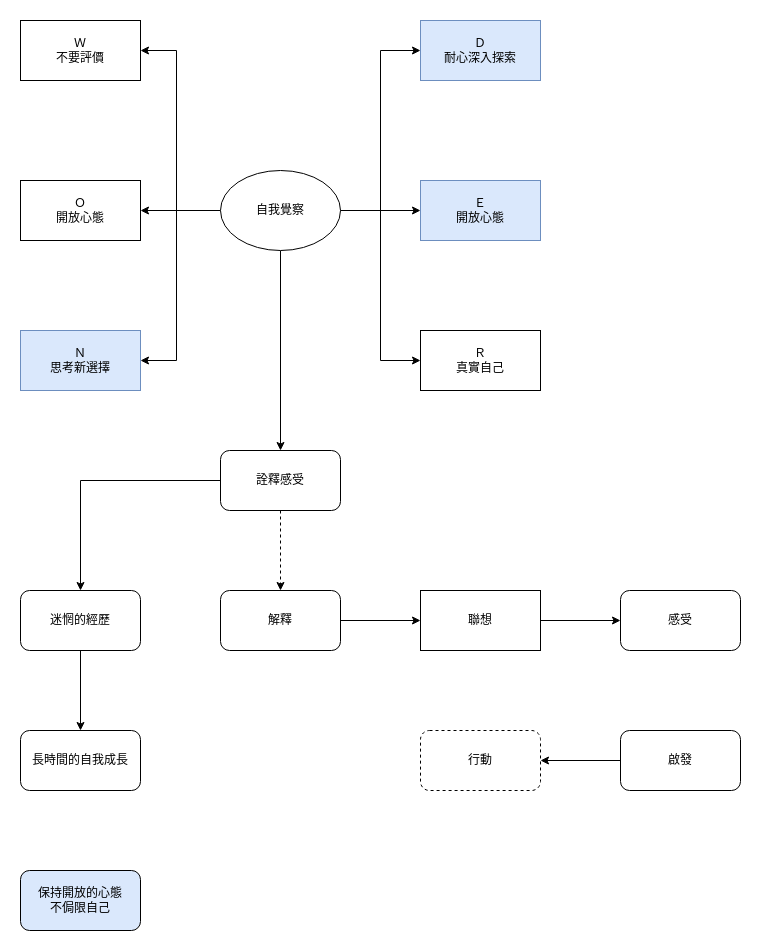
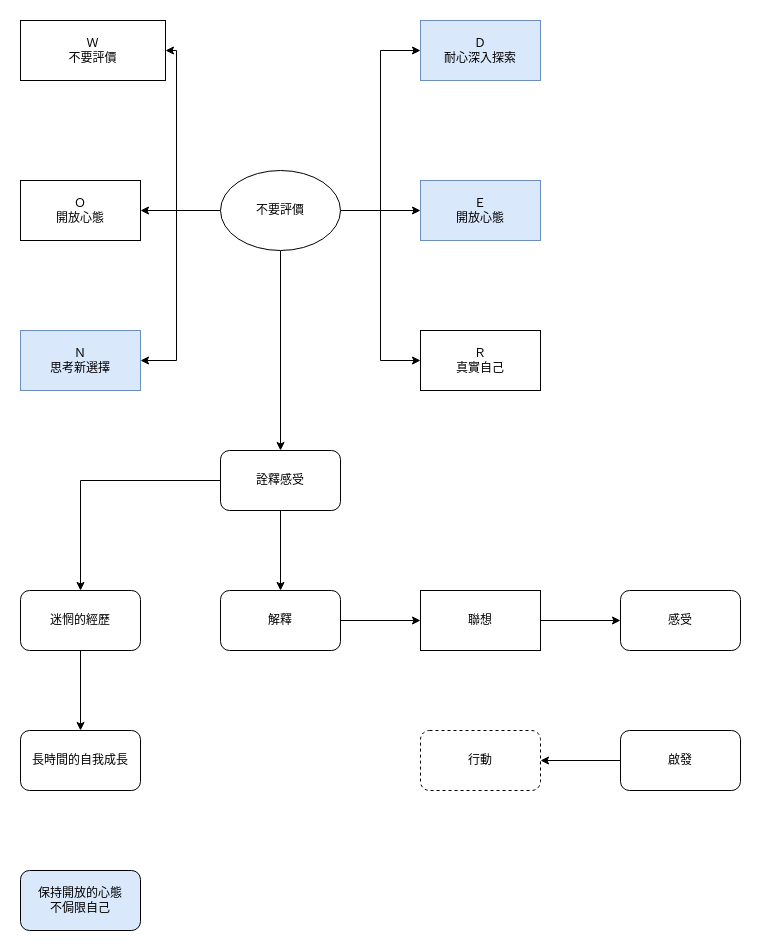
  <mxCell id="0" />
  <mxCell id="1" parent="0" />
  <mxCell id="2" value="" style="edgeStyle=orthogonalEdgeStyle;rounded=0;orthogonalLoop=1;jettySize=auto;html=1;" edge="1" parent="1" source="9" target="10"><mxGeometry relative="1" as="geometry" /></mxCell>
  <mxCell id="3" value="" style="edgeStyle=orthogonalEdgeStyle;rounded=0;orthogonalLoop=1;jettySize=auto;html=1;" edge="1" parent="1" source="9" target="11"><mxGeometry relative="1" as="geometry"><Array as="points"><mxPoint x="176" y="210" /><mxPoint x="176" y="360" /></Array></mxGeometry></mxCell>
  <mxCell id="4" value="" style="edgeStyle=orthogonalEdgeStyle;rounded=0;orthogonalLoop=1;jettySize=auto;html=1;" edge="1" parent="1" source="9" target="12"><mxGeometry relative="1" as="geometry" /></mxCell>
  <mxCell id="5" value="" style="edgeStyle=orthogonalEdgeStyle;rounded=0;orthogonalLoop=1;jettySize=auto;html=1;" edge="1" parent="1" source="9" target="13"><mxGeometry relative="1" as="geometry"><Array as="points"><mxPoint x="176" y="210" /><mxPoint x="176" y="50" /></Array></mxGeometry></mxCell>
  <mxCell id="6" style="edgeStyle=orthogonalEdgeStyle;rounded=0;orthogonalLoop=1;jettySize=auto;html=1;exitX=1;exitY=0.5;exitDx=0;exitDy=0;entryX=0;entryY=0.5;entryDx=0;entryDy=0;" edge="1" parent="1" source="9" target="14"><mxGeometry relative="1" as="geometry" /></mxCell>
  <mxCell id="7" style="edgeStyle=orthogonalEdgeStyle;rounded=0;orthogonalLoop=1;jettySize=auto;html=1;exitX=1;exitY=0.5;exitDx=0;exitDy=0;entryX=0;entryY=0.5;entryDx=0;entryDy=0;" edge="1" parent="1" source="9" target="15"><mxGeometry relative="1" as="geometry" /></mxCell>
  <mxCell id="8" style="edgeStyle=orthogonalEdgeStyle;rounded=0;orthogonalLoop=1;jettySize=auto;html=1;exitX=0.5;exitY=1;exitDx=0;exitDy=0;entryX=0.5;entryY=0;entryDx=0;entryDy=0;" edge="1" parent="1" source="9" target="18"><mxGeometry relative="1" as="geometry" /></mxCell>
- <mxCell id="9" value="自我覺察" style="ellipse;whiteSpace=wrap;html=1;" vertex="1" parent="1"><mxGeometry x="220" y="170" width="120" height="80" as="geometry" /></mxCell>
+ <mxCell id="9" value="不要評價" style="ellipse;whiteSpace=wrap;html=1;" vertex="1" parent="1"><mxGeometry x="220" y="170" width="120" height="80" as="geometry" /></mxCell>
  <mxCell id="10" value="Ｏ&lt;div&gt;開放心態&lt;/div&gt;" style="whiteSpace=wrap;html=1;" vertex="1" parent="1"><mxGeometry x="20" y="180" width="120" height="60" as="geometry" /></mxCell>
  <mxCell id="11" value="Ｎ&lt;div&gt;思考新選擇&lt;/div&gt;" style="whiteSpace=wrap;html=1;fillColor=#dae8fc;strokeColor=#6c8ebf;" vertex="1" parent="1"><mxGeometry x="20" y="330" width="120" height="60" as="geometry" /></mxCell>
  <mxCell id="12" value="Ｅ&lt;div&gt;開放心態&lt;/div&gt;" style="whiteSpace=wrap;html=1;fillColor=#dae8fc;strokeColor=#6c8ebf;" vertex="1" parent="1"><mxGeometry x="420" y="180" width="120" height="60" as="geometry" /></mxCell>
- <mxCell id="13" value="Ｗ&lt;div&gt;不要評價&lt;/div&gt;" style="whiteSpace=wrap;html=1;" vertex="1" parent="1"><mxGeometry x="20" y="20" width="120" height="60" as="geometry" /></mxCell>
+ <mxCell id="13" value="Ｗ&lt;div&gt;不要評價&lt;/div&gt;" style="whiteSpace=wrap;html=1;" vertex="1" parent="1"><mxGeometry x="20" y="20" width="145" height="60" as="geometry" /></mxCell>
  <mxCell id="14" value="Ｄ&lt;div&gt;耐心深入探索&lt;/div&gt;" style="whiteSpace=wrap;html=1;fillColor=#dae8fc;strokeColor=#6c8ebf;" vertex="1" parent="1"><mxGeometry x="420" y="20" width="120" height="60" as="geometry" /></mxCell>
  <mxCell id="15" value="Ｒ&lt;div&gt;真實自己&lt;/div&gt;" style="whiteSpace=wrap;html=1;" vertex="1" parent="1"><mxGeometry x="420" y="330" width="120" height="60" as="geometry" /></mxCell>
- <mxCell id="16" value="" style="edgeStyle=orthogonalEdgeStyle;rounded=0;orthogonalLoop=1;jettySize=auto;html=1;dashed=1;" edge="1" parent="1" source="18" target="20"><mxGeometry relative="1" as="geometry" /></mxCell>
+ <mxCell id="16" value="" style="edgeStyle=orthogonalEdgeStyle;rounded=0;orthogonalLoop=1;jettySize=auto;html=1;" edge="1" parent="1" source="18" target="20"><mxGeometry relative="1" as="geometry" /></mxCell>
  <mxCell id="17" value="" style="edgeStyle=orthogonalEdgeStyle;rounded=0;orthogonalLoop=1;jettySize=auto;html=1;" edge="1" parent="1" source="18" target="28"><mxGeometry relative="1" as="geometry" /></mxCell>
  <mxCell id="18" value="詮釋感受" style="rounded=1;whiteSpace=wrap;html=1;" vertex="1" parent="1"><mxGeometry x="220" y="450" width="120" height="60" as="geometry" /></mxCell>
  <mxCell id="19" value="" style="edgeStyle=orthogonalEdgeStyle;rounded=0;orthogonalLoop=1;jettySize=auto;html=1;" edge="1" parent="1" source="20" target="22"><mxGeometry relative="1" as="geometry" /></mxCell>
  <mxCell id="20" value="解釋" style="whiteSpace=wrap;html=1;rounded=1;" vertex="1" parent="1"><mxGeometry x="220" y="590" width="120" height="60" as="geometry" /></mxCell>
  <mxCell id="21" value="" style="edgeStyle=orthogonalEdgeStyle;rounded=0;orthogonalLoop=1;jettySize=auto;html=1;" edge="1" parent="1" source="22" target="23"><mxGeometry relative="1" as="geometry" /></mxCell>
  <mxCell id="22" value="聯想" style="whiteSpace=wrap;html=1;rounded=0;" vertex="1" parent="1"><mxGeometry x="420" y="590" width="120" height="60" as="geometry" /></mxCell>
  <mxCell id="23" value="感受" style="whiteSpace=wrap;html=1;rounded=1;" vertex="1" parent="1"><mxGeometry x="620" y="590" width="120" height="60" as="geometry" /></mxCell>
  <mxCell id="24" value="" style="edgeStyle=orthogonalEdgeStyle;rounded=0;orthogonalLoop=1;jettySize=auto;html=1;" edge="1" parent="1" source="25" target="26"><mxGeometry relative="1" as="geometry" /></mxCell>
  <mxCell id="25" value="啟發" style="whiteSpace=wrap;html=1;rounded=1;" vertex="1" parent="1"><mxGeometry x="620" y="730" width="120" height="60" as="geometry" /></mxCell>
  <mxCell id="26" value="行動" style="whiteSpace=wrap;html=1;rounded=1;dashed=1;" vertex="1" parent="1"><mxGeometry x="420" y="730" width="120" height="60" as="geometry" /></mxCell>
  <mxCell id="27" value="" style="edgeStyle=orthogonalEdgeStyle;rounded=0;orthogonalLoop=1;jettySize=auto;html=1;" edge="1" parent="1" source="28" target="29"><mxGeometry relative="1" as="geometry" /></mxCell>
  <mxCell id="28" value="迷惘的經歷" style="whiteSpace=wrap;html=1;rounded=1;" vertex="1" parent="1"><mxGeometry x="20" y="590" width="120" height="60" as="geometry" /></mxCell>
  <mxCell id="29" value="長時間的自我成長" style="whiteSpace=wrap;html=1;rounded=1;" vertex="1" parent="1"><mxGeometry x="20" y="730" width="120" height="60" as="geometry" /></mxCell>
  <mxCell id="30" value="保持開放的心態&lt;div&gt;不侷限自己&lt;/div&gt;" style="whiteSpace=wrap;html=1;rounded=1;fillColor=#dae8fc;" vertex="1" parent="1"><mxGeometry x="20" y="870" width="120" height="60" as="geometry" /></mxCell>
